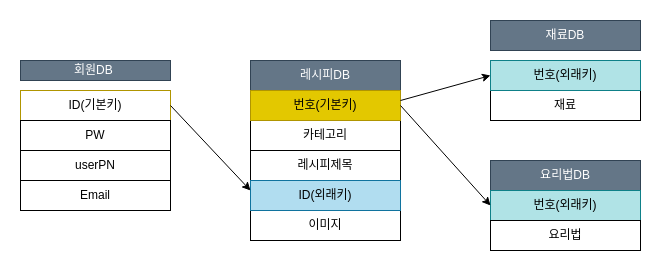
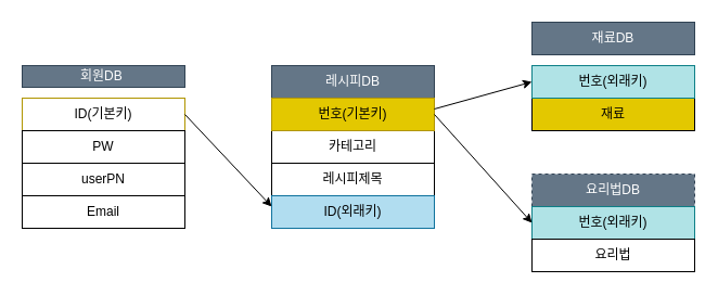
  <mxCell id="0" />
  <mxCell id="1" parent="0" />
  <mxCell id="2" value="회원DB&amp;nbsp;" style="rounded=0;whiteSpace=wrap;html=1;fillColor=#647687;fontColor=#ffffff;strokeColor=#314354;" vertex="1" parent="1"><mxGeometry x="20" y="60" width="150" height="20" as="geometry" /></mxCell>
  <mxCell id="3" value="ID(기본키)" style="rounded=0;whiteSpace=wrap;html=1;fillColor=#ffffff;fontColor=#000000;strokeColor=#B09500;" vertex="1" parent="1"><mxGeometry x="20" y="90" width="150" height="30" as="geometry" /></mxCell>
  <mxCell id="4" value="PW" style="rounded=0;whiteSpace=wrap;html=1;" vertex="1" parent="1"><mxGeometry x="20" y="120" width="150" height="30" as="geometry" /></mxCell>
  <mxCell id="5" value="userPN" style="rounded=0;whiteSpace=wrap;html=1;" vertex="1" parent="1"><mxGeometry x="20" y="150" width="150" height="30" as="geometry" /></mxCell>
  <mxCell id="6" value="Email" style="rounded=0;whiteSpace=wrap;html=1;" vertex="1" parent="1"><mxGeometry x="20" y="180" width="150" height="30" as="geometry" /></mxCell>
  <mxCell id="7" value="레시피DB" style="rounded=0;whiteSpace=wrap;html=1;fillColor=#647687;fontColor=#ffffff;strokeColor=#314354;" vertex="1" parent="1"><mxGeometry x="250" y="60" width="150" height="30" as="geometry" /></mxCell>
  <mxCell id="8" value="카테고리" style="rounded=0;whiteSpace=wrap;html=1;" vertex="1" parent="1"><mxGeometry x="250" y="120" width="150" height="30" as="geometry" /></mxCell>
  <mxCell id="9" value="레시피제목" style="rounded=0;whiteSpace=wrap;html=1;" vertex="1" parent="1"><mxGeometry x="250" y="150" width="150" height="30" as="geometry" /></mxCell>
- <mxCell id="10" value="이미지" style="rounded=0;whiteSpace=wrap;html=1;" vertex="1" parent="1"><mxGeometry x="250" y="210" width="150" height="30" as="geometry" /></mxCell>
- <mxCell id="11" value="재료" style="rounded=0;whiteSpace=wrap;html=1;" vertex="1" parent="1"><mxGeometry x="490" y="90" width="150" height="30" as="geometry" /></mxCell>
+ <mxCell id="11" value="재료" style="rounded=0;whiteSpace=wrap;html=1;fillColor=#e3c800;" vertex="1" parent="1"><mxGeometry x="490" y="90" width="150" height="30" as="geometry" /></mxCell>
  <mxCell id="12" value="번호(외래키)" style="rounded=0;whiteSpace=wrap;html=1;fillColor=#b0e3e6;strokeColor=#0e8088;" vertex="1" parent="1"><mxGeometry x="490" y="60" width="150" height="30" as="geometry" /></mxCell>
  <mxCell id="13" value="재료DB" style="rounded=0;whiteSpace=wrap;html=1;fillColor=#647687;fontColor=#ffffff;strokeColor=#314354;" vertex="1" parent="1"><mxGeometry x="490" y="20" width="150" height="30" as="geometry" /></mxCell>
- <mxCell id="14" value="요리법DB" style="rounded=0;whiteSpace=wrap;html=1;fillColor=#647687;fontColor=#ffffff;strokeColor=#314354;" vertex="1" parent="1"><mxGeometry x="490" y="160" width="150" height="30" as="geometry" /></mxCell>
+ <mxCell id="14" value="요리법DB" style="rounded=0;whiteSpace=wrap;html=1;fillColor=#647687;fontColor=#ffffff;strokeColor=#314354;dashed=1;" vertex="1" parent="1"><mxGeometry x="490" y="160" width="150" height="30" as="geometry" /></mxCell>
  <mxCell id="15" value="번호(외래키)" style="rounded=0;whiteSpace=wrap;html=1;fillColor=#b0e3e6;strokeColor=#0e8088;" vertex="1" parent="1"><mxGeometry x="490" y="190" width="150" height="30" as="geometry" /></mxCell>
  <mxCell id="16" value="요리법" style="rounded=0;whiteSpace=wrap;html=1;" vertex="1" parent="1"><mxGeometry x="490" y="220" width="150" height="30" as="geometry" /></mxCell>
  <mxCell id="17" value="ID(외래키)" style="rounded=0;whiteSpace=wrap;html=1;fillColor=#b1ddf0;strokeColor=#10739e;" vertex="1" parent="1"><mxGeometry x="250" y="180" width="150" height="30" as="geometry" /></mxCell>
  <mxCell id="18" value="번호(기본키)" style="rounded=0;whiteSpace=wrap;html=1;fillColor=#e3c800;fontColor=#000000;strokeColor=#B09500;" vertex="1" parent="1"><mxGeometry x="250" y="90" width="150" height="30" as="geometry" /></mxCell>
  <mxCell id="19" value="" style="endArrow=classic;html=1;rounded=0;" edge="1" parent="1"><mxGeometry width="50" height="50" relative="1" as="geometry"><mxPoint x="170" y="105" as="sourcePoint" /><mxPoint x="250" y="190" as="targetPoint" /></mxGeometry></mxCell>
  <mxCell id="20" value="" style="endArrow=classic;html=1;rounded=0;entryX=0;entryY=0.5;entryDx=0;entryDy=0;" edge="1" parent="1" target="12"><mxGeometry width="50" height="50" relative="1" as="geometry"><mxPoint x="400" y="100" as="sourcePoint" /><mxPoint x="450" y="50" as="targetPoint" /></mxGeometry></mxCell>
  <mxCell id="21" value="" style="endArrow=classic;html=1;rounded=0;entryX=0;entryY=0.5;entryDx=0;entryDy=0;" edge="1" parent="1" target="15"><mxGeometry width="50" height="50" relative="1" as="geometry"><mxPoint x="400" y="105" as="sourcePoint" /><mxPoint x="490" y="80" as="targetPoint" /></mxGeometry></mxCell>
